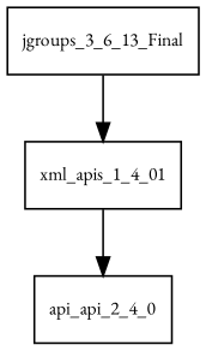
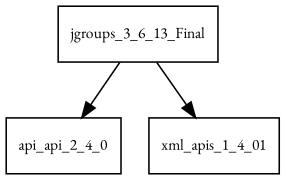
  digraph {
    fontname="EB Garamond"
    node [fontname="EB Garamond" fontsize=10.0 shape=box]
    edge [fontname="EB Garamond"]
    n1 [label=api_api_2_4_0]
    jgroups_3_6_13_Final
    xml_apis_1_4_01
-   xml_apis_1_4_01 -> n1
+   jgroups_3_6_13_Final -> n1
    jgroups_3_6_13_Final -> xml_apis_1_4_01
  }
